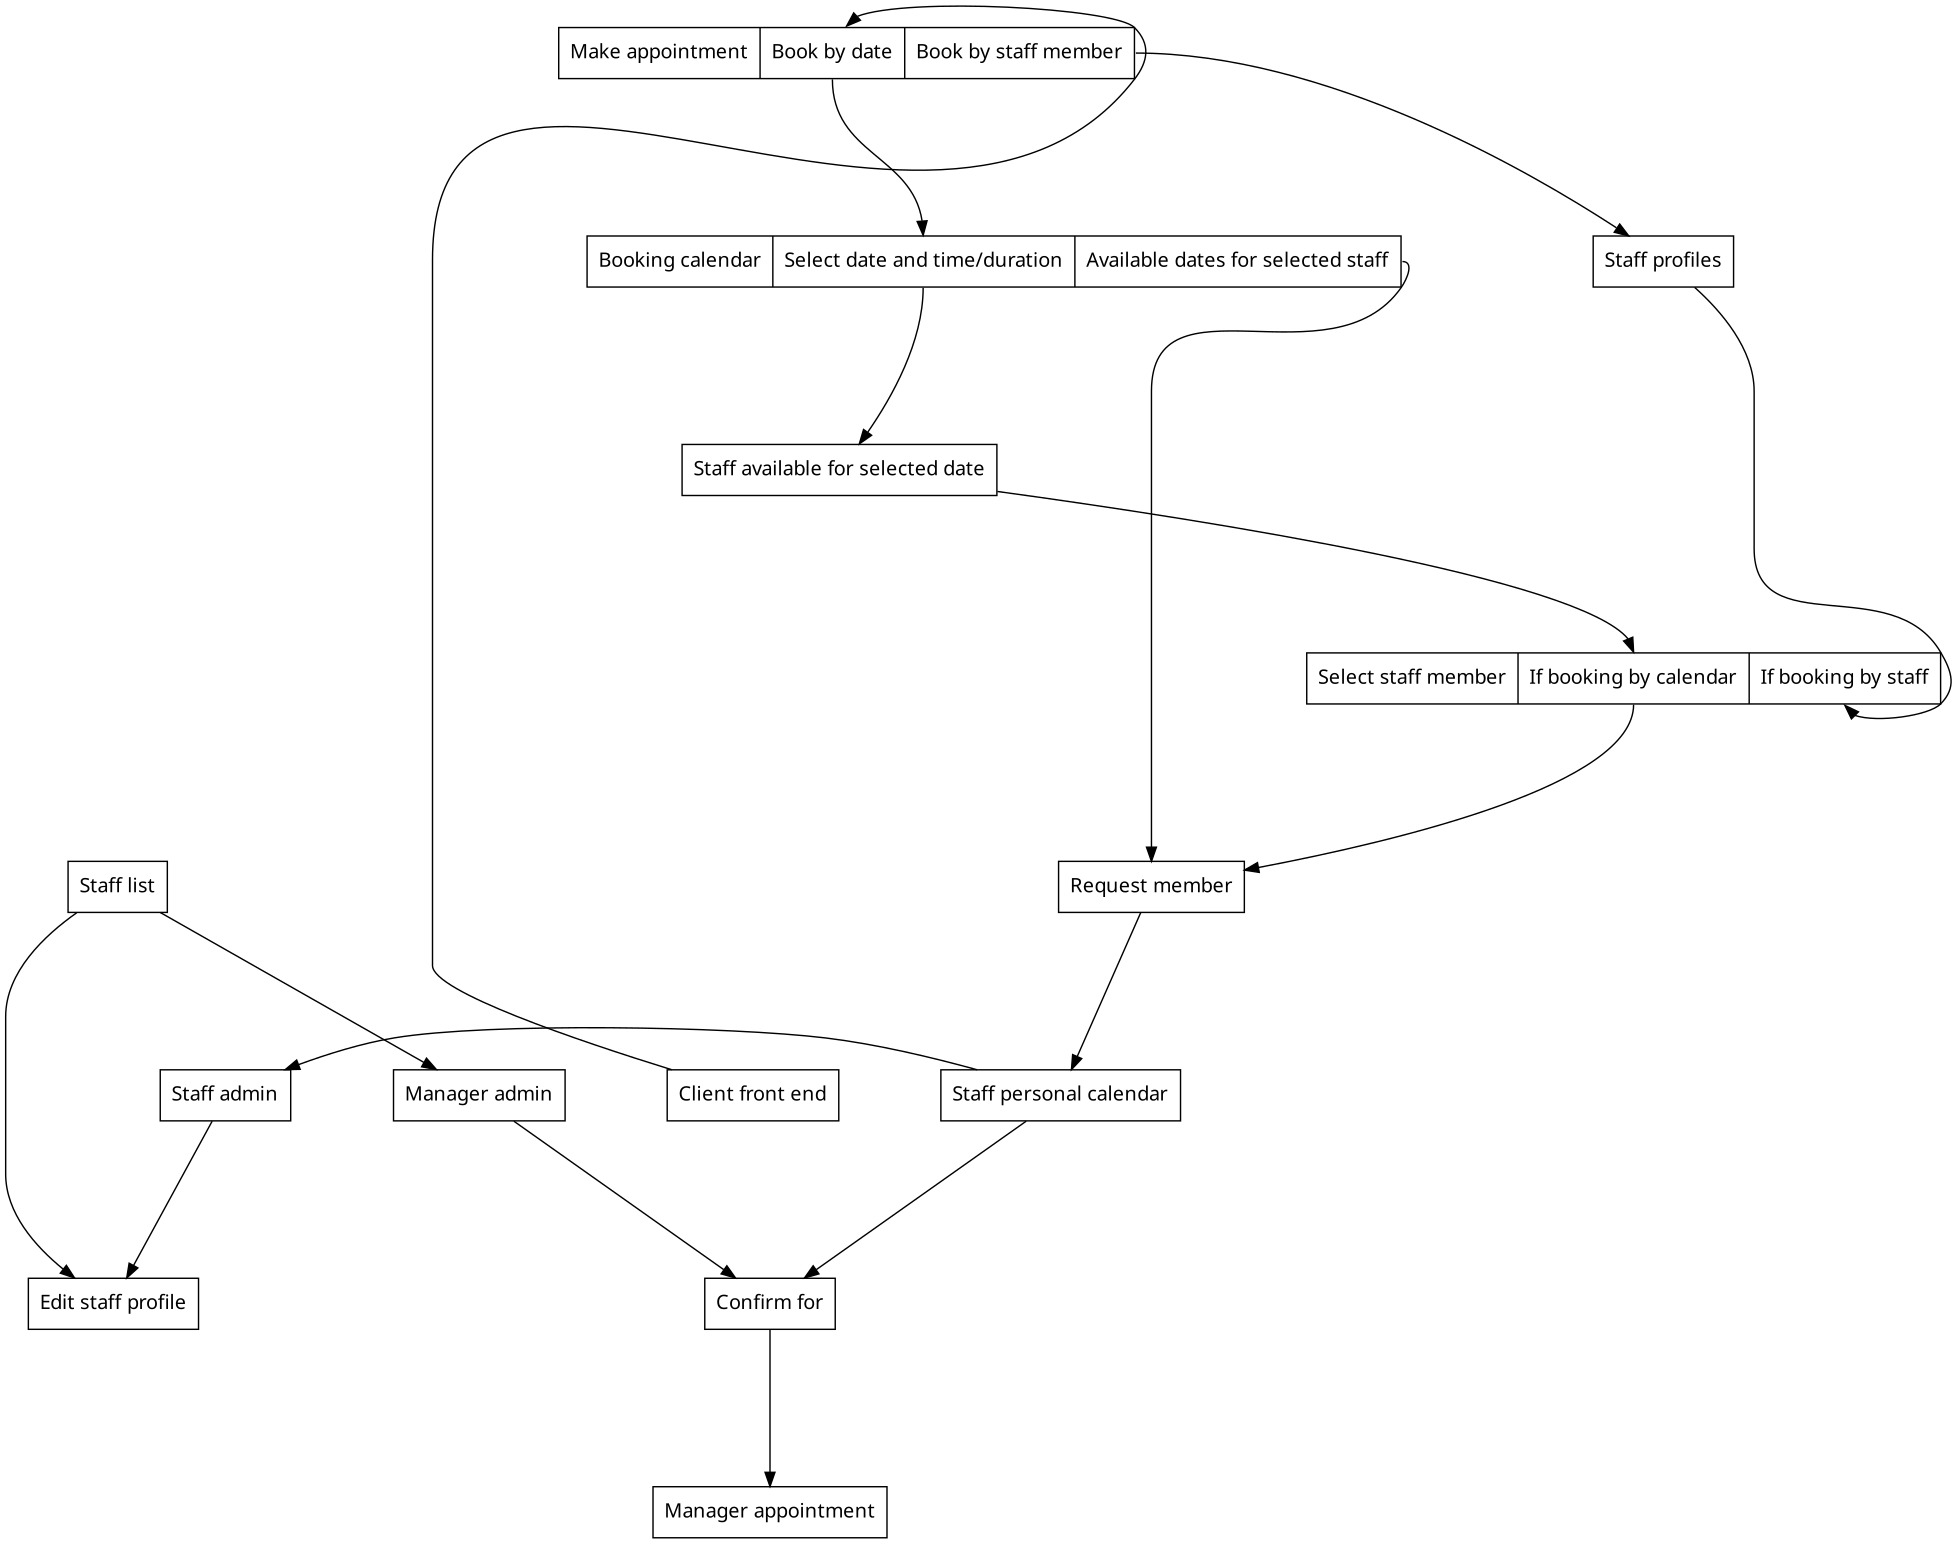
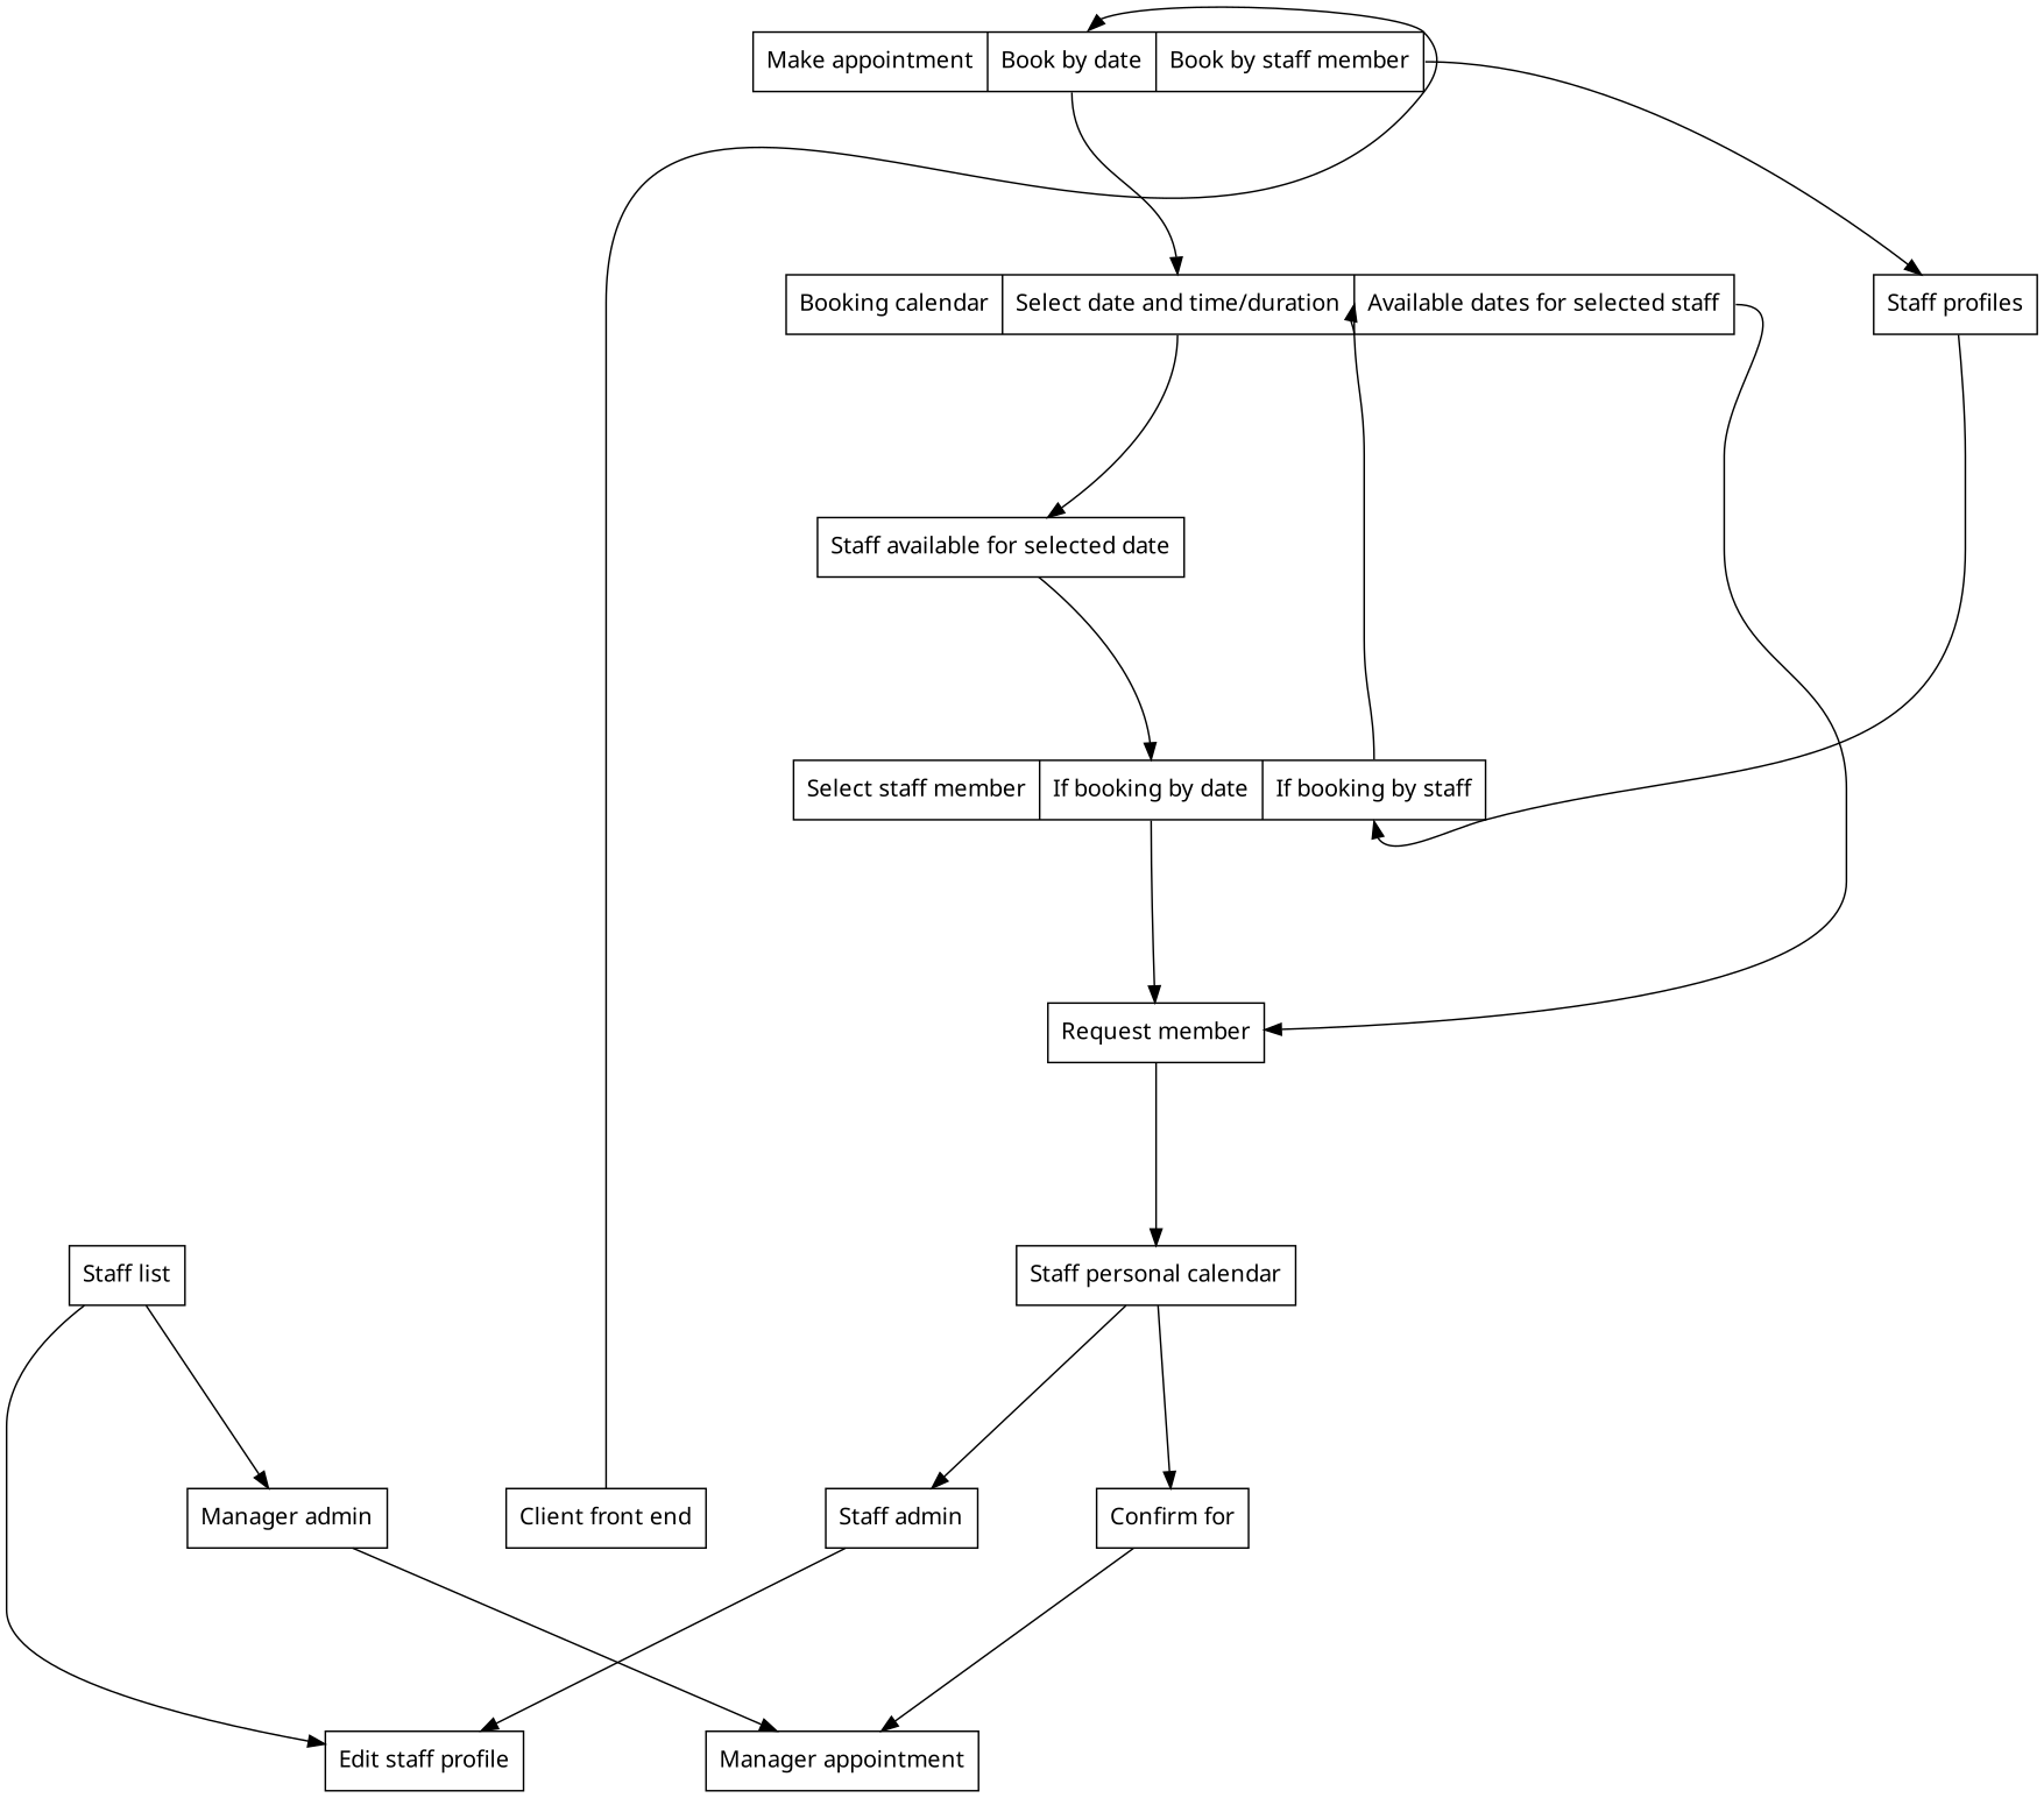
  digraph {
    nodesep=1
    rankdir=TB
    node [fontname=Sans shape=record]
    edge [minlen=3]
    n1 [label="Manager admin"]
    n2 [label="Staff admin"]
    n3 [label="Client front end"]
    n4 [label="Manager appointment"]
    n5 [label="Edit staff profile"]
    n6 [label="Make appointment|<f0>Book by date|<f1>Book by staff member"]
    n7 [label="Staff list"]
    n8 [label="Staff personal calendar"]
    n9 [label="Confirm for"]
    n10 [label="Booking calendar|<f0>Select date and time/duration|<f1>Available dates for selected staff"]
    n11 [label="Staff profiles"]
    n12 [label="Staff available for selected date"]
    n13 [label="Request member"]
-   n14 [label="Select staff member|<f0> If booking by calendar|<f1>If booking by staff"]
+   n14 [label="Select staff member|<f0> If booking by date|<f1>If booking by staff"]
    subgraph cluster_1 {
      color=white
      style=invis
      n1
      n2
      n3
    }
-   n1 -> n9
+   n1 -> n4
    n2 -> n5
    n3 -> n6 [headport=n]
    n6 -> n10 [headport=f0 tailport=f0]
    n6 -> n11 [tailport=f1]
    n7 -> n1
    n7 -> n5
    n8 -> n2
    n8 -> n9
    n9 -> n4
    n10 -> n12 [tailport=f0]
    n10 -> n13 [tailport="f1:e"]
    n11 -> n14 [headport="f1:s"]
    n12 -> n14 [headport=f0]
    n13 -> n8
+   n14 -> n10 [headport="f1:w" tailport=f1]
    n14 -> n13 [tailport=f0]
  }
